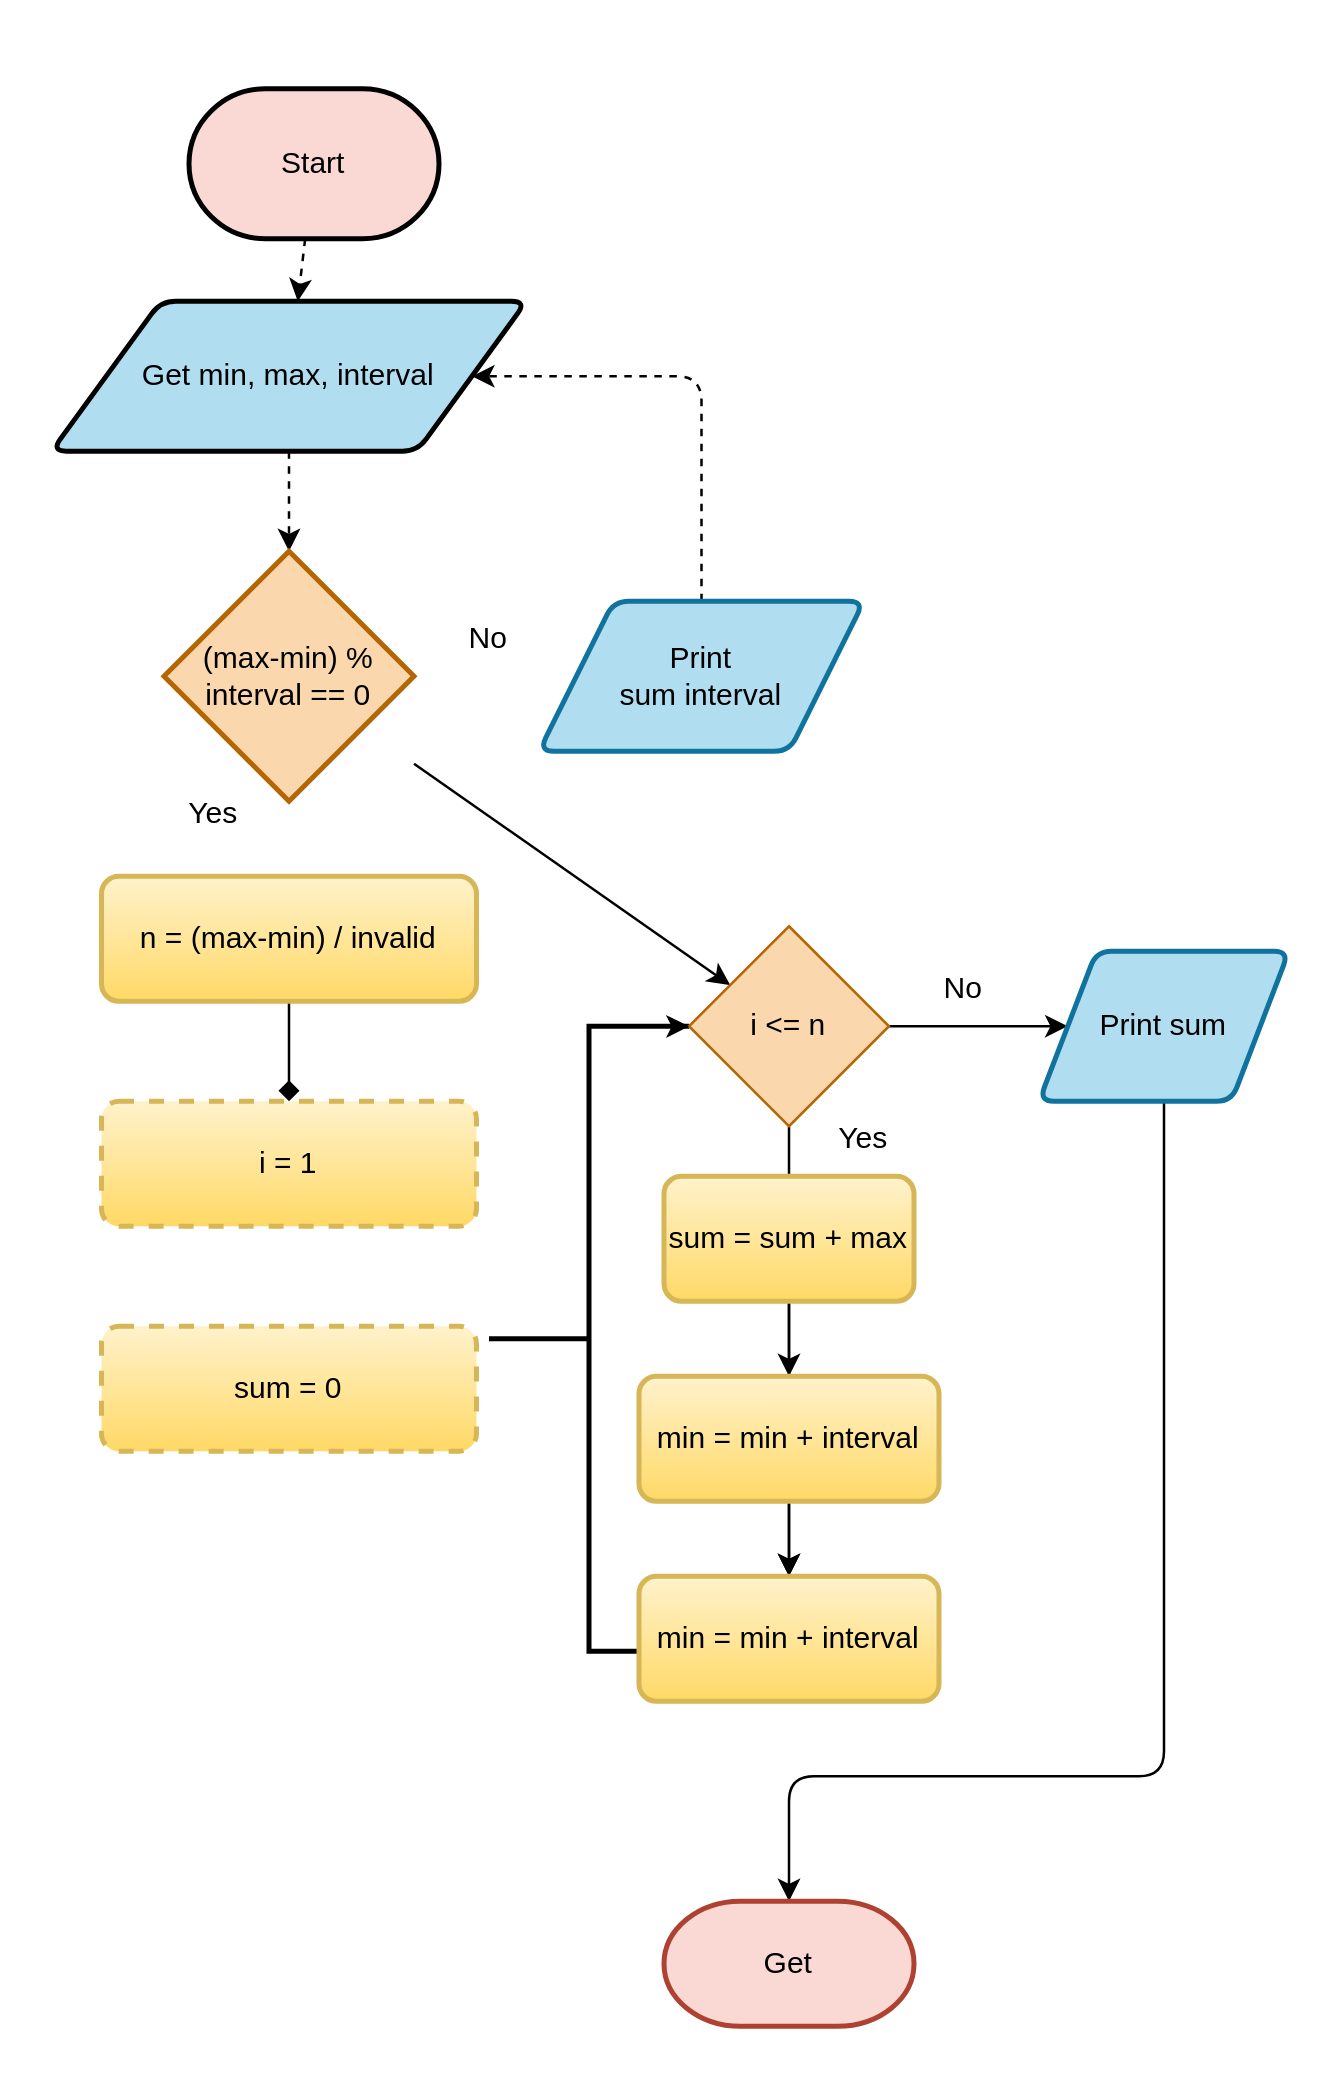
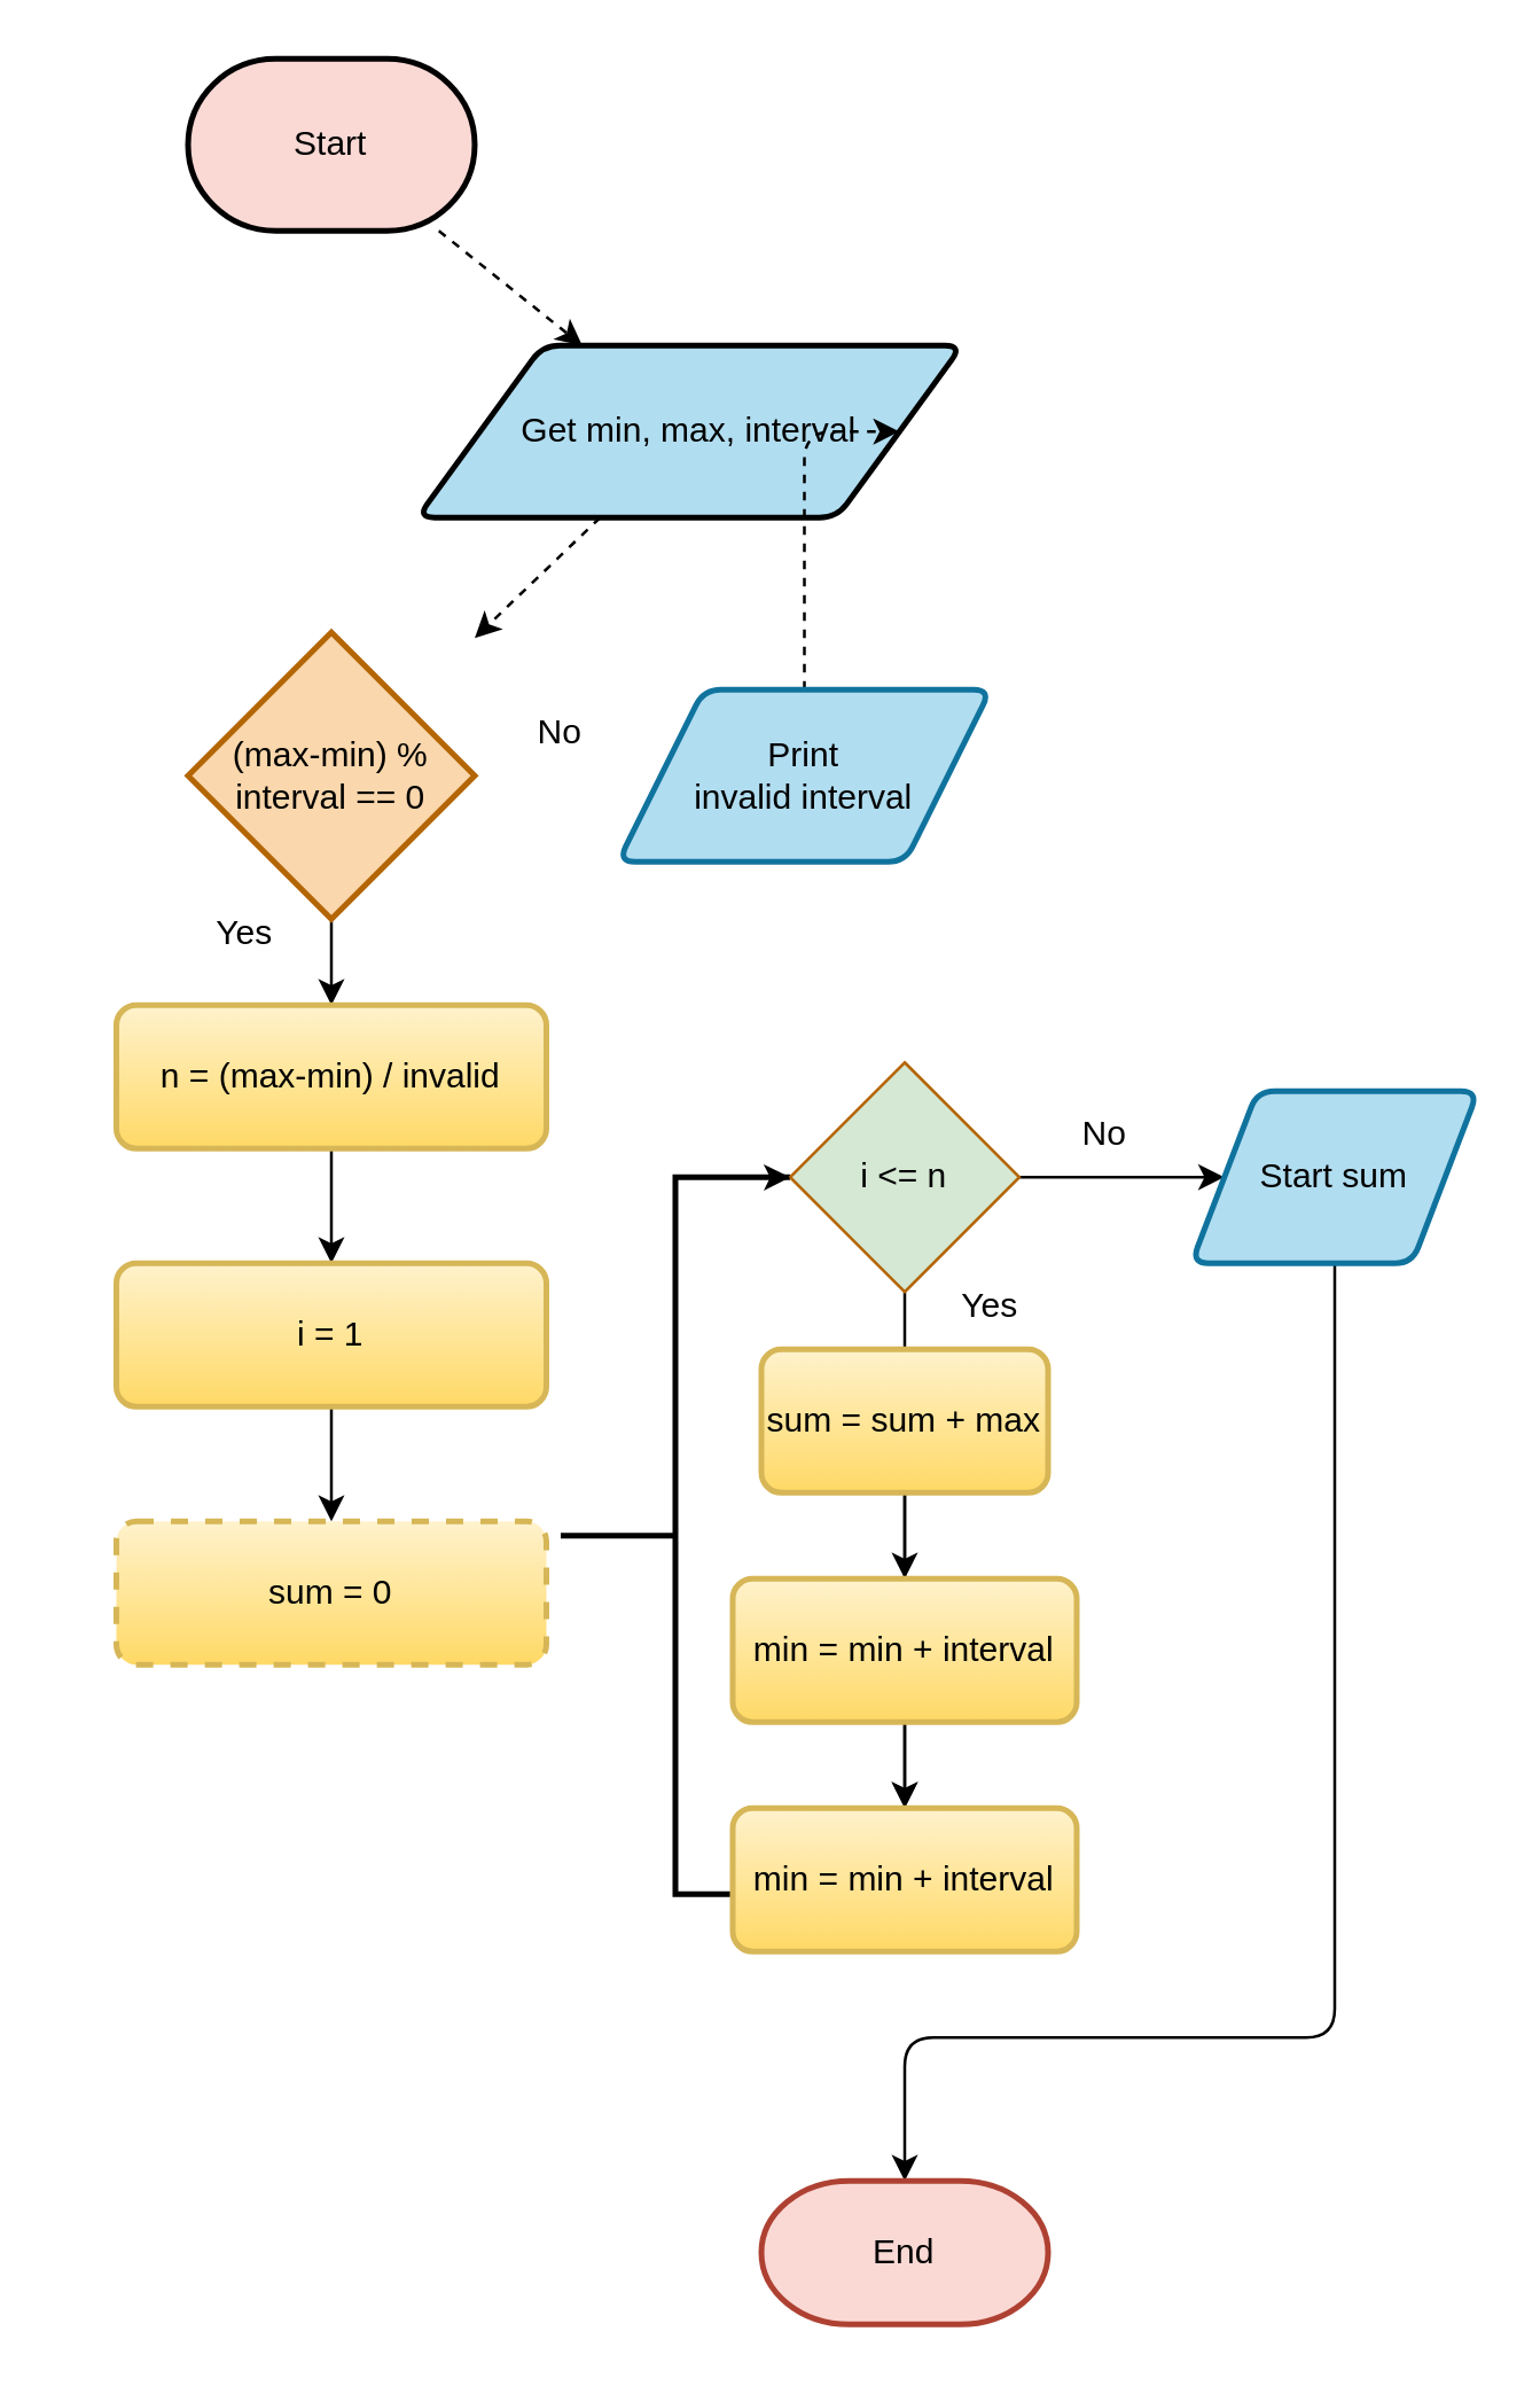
  <mxCell id="0" />
  <mxCell id="1" parent="0" />
  <mxCell id="2" value="" style="edgeStyle=none;html=1;dashed=1;" parent="1" source="3" target="5" edge="1"><mxGeometry relative="1" as="geometry" /></mxCell>
- <mxCell id="3" value="&lt;font color=&quot;#000000&quot;&gt;Start&lt;/font&gt;" style="strokeWidth=2;html=1;shape=mxgraph.flowchart.terminator;whiteSpace=wrap;fillColor=#fad9d5;strokeColor=#000000;" parent="1" vertex="1"><mxGeometry x="75" y="35" width="100" height="60" as="geometry" /></mxCell>
+ <mxCell id="3" value="&lt;font color=&quot;#000000&quot;&gt;Start&lt;/font&gt;" style="strokeWidth=2;html=1;shape=mxgraph.flowchart.terminator;whiteSpace=wrap;fillColor=#fad9d5;strokeColor=#000000;" parent="1" vertex="1"><mxGeometry x="65" y="20" width="100" height="60" as="geometry" /></mxCell>
  <mxCell id="4" value="" style="edgeStyle=none;html=1;dashed=1;" parent="1" source="5" target="7" edge="1"><mxGeometry relative="1" as="geometry" /></mxCell>
- <mxCell id="5" value="&lt;font color=&quot;#000000&quot;&gt;Get min, max, interval&lt;/font&gt;" style="shape=parallelogram;html=1;strokeWidth=2;perimeter=parallelogramPerimeter;whiteSpace=wrap;rounded=1;arcSize=12;size=0.23;fillColor=#b1ddf0;strokeColor=#000000;" parent="1" vertex="1"><mxGeometry x="20" y="120" width="190" height="60" as="geometry" /></mxCell>
- <mxCell id="6" value="" style="edgeStyle=none;html=1;" parent="1" source="7" target="20" edge="1"><mxGeometry relative="1" as="geometry" /></mxCell>
+ <mxCell id="5" value="&lt;font color=&quot;#000000&quot;&gt;Get min, max, interval&lt;/font&gt;" style="shape=parallelogram;html=1;strokeWidth=2;perimeter=parallelogramPerimeter;whiteSpace=wrap;rounded=1;arcSize=12;size=0.23;fillColor=#b1ddf0;strokeColor=#000000;" parent="1" vertex="1"><mxGeometry x="145" y="120" width="190" height="60" as="geometry" /></mxCell>
+ <mxCell id="6" value="" style="edgeStyle=none;html=1;" parent="1" source="7" target="11" edge="1"><mxGeometry relative="1" as="geometry" /></mxCell>
  <mxCell id="7" value="&lt;font color=&quot;#000000&quot;&gt;(max-min) % interval == 0&lt;/font&gt;" style="strokeWidth=2;html=1;shape=mxgraph.flowchart.decision;whiteSpace=wrap;strokeColor=#b46504;fillColor=#fad7ac;" parent="1" vertex="1"><mxGeometry x="65" y="220" width="100" height="100" as="geometry" /></mxCell>
  <mxCell id="8" value="" style="edgeStyle=none;html=1;entryX=1;entryY=0.5;entryDx=0;entryDy=0;dashed=1;" parent="1" source="9" target="5" edge="1"><mxGeometry relative="1" as="geometry"><mxPoint x="276.25" y="180" as="targetPoint" /><Array as="points"><mxPoint x="280" y="150" /></Array></mxGeometry></mxCell>
- <mxCell id="9" value="&lt;font color=&quot;#000000&quot;&gt;Print&lt;br&gt;sum interval&lt;/font&gt;" style="shape=parallelogram;html=1;strokeWidth=2;perimeter=parallelogramPerimeter;whiteSpace=wrap;rounded=1;arcSize=12;size=0.23;strokeColor=#10739e;fillColor=#b1ddf0;" parent="1" vertex="1"><mxGeometry x="215" y="240" width="130" height="60" as="geometry" /></mxCell>
- <mxCell id="10" value="" style="edgeStyle=none;html=1;endArrow=diamond;" parent="1" source="11" target="13" edge="1"><mxGeometry relative="1" as="geometry" /></mxCell>
+ <mxCell id="9" value="&lt;font color=&quot;#000000&quot;&gt;Print&lt;br&gt;invalid interval&lt;/font&gt;" style="shape=parallelogram;html=1;strokeWidth=2;perimeter=parallelogramPerimeter;whiteSpace=wrap;rounded=1;arcSize=12;size=0.23;strokeColor=#10739e;fillColor=#b1ddf0;" parent="1" vertex="1"><mxGeometry x="215" y="240" width="130" height="60" as="geometry" /></mxCell>
+ <mxCell id="10" value="" style="edgeStyle=none;html=1;" parent="1" source="11" target="13" edge="1"><mxGeometry relative="1" as="geometry" /></mxCell>
  <mxCell id="11" value="&lt;font color=&quot;#000000&quot;&gt;n = (max-min) / invalid&lt;/font&gt;" style="rounded=1;whiteSpace=wrap;html=1;absoluteArcSize=1;arcSize=14;strokeWidth=2;strokeColor=#d6b656;fillColor=#fff2cc;gradientColor=#ffd966;" parent="1" vertex="1"><mxGeometry x="40" y="350" width="150" height="50" as="geometry" /></mxCell>
- <mxCell id="13" value="&lt;font color=&quot;#000000&quot;&gt;i = 1&lt;/font&gt;" style="rounded=1;whiteSpace=wrap;html=1;absoluteArcSize=1;arcSize=14;strokeWidth=2;strokeColor=#d6b656;fillColor=#fff2cc;gradientColor=#ffd966;dashed=1;" parent="1" vertex="1"><mxGeometry x="40" y="440" width="150" height="50" as="geometry" /></mxCell>
+ <mxCell id="12" value="" style="edgeStyle=none;html=1;" parent="1" source="13" target="14" edge="1"><mxGeometry relative="1" as="geometry" /></mxCell>
+ <mxCell id="13" value="&lt;font color=&quot;#000000&quot;&gt;i = 1&lt;/font&gt;" style="rounded=1;whiteSpace=wrap;html=1;absoluteArcSize=1;arcSize=14;strokeWidth=2;strokeColor=#d6b656;fillColor=#fff2cc;gradientColor=#ffd966;" parent="1" vertex="1"><mxGeometry x="40" y="440" width="150" height="50" as="geometry" /></mxCell>
  <mxCell id="14" value="&lt;font color=&quot;#000000&quot;&gt;sum = 0&lt;/font&gt;" style="rounded=1;whiteSpace=wrap;html=1;absoluteArcSize=1;arcSize=14;strokeWidth=2;strokeColor=#d6b656;fillColor=#fff2cc;gradientColor=#ffd966;dashed=1;" parent="1" vertex="1"><mxGeometry x="40" y="530" width="150" height="50" as="geometry" /></mxCell>
  <mxCell id="15" value="No" style="text;html=1;strokeColor=none;fillColor=none;align=center;verticalAlign=middle;whiteSpace=wrap;rounded=0;" parent="1" vertex="1"><mxGeometry x="165" y="240" width="60" height="30" as="geometry" /></mxCell>
  <mxCell id="16" value="Yes" style="text;html=1;strokeColor=none;fillColor=none;align=center;verticalAlign=middle;whiteSpace=wrap;rounded=0;" parent="1" vertex="1"><mxGeometry x="55" y="310" width="60" height="30" as="geometry" /></mxCell>
  <mxCell id="17" value="" style="strokeWidth=2;html=1;shape=mxgraph.flowchart.annotation_2;align=left;labelPosition=right;pointerEvents=1;" parent="1" vertex="1"><mxGeometry x="195" y="410" width="80" height="250" as="geometry" /></mxCell>
  <mxCell id="18" value="" style="edgeStyle=none;html=1;" parent="1" source="20" target="24" edge="1"><mxGeometry relative="1" as="geometry" /></mxCell>
  <mxCell id="19" value="" style="edgeStyle=none;html=1;" parent="1" source="20" target="29" edge="1"><mxGeometry relative="1" as="geometry" /></mxCell>
- <mxCell id="20" value="&lt;font color=&quot;#000000&quot;&gt;i &amp;lt;= n&lt;/font&gt;" style="rhombus;whiteSpace=wrap;html=1;strokeColor=#b46504;fillColor=#fad7ac;" parent="1" vertex="1"><mxGeometry x="275" y="370" width="80" height="80" as="geometry" /></mxCell>
+ <mxCell id="20" value="&lt;font color=&quot;#000000&quot;&gt;i &amp;lt;= n&lt;/font&gt;" style="rhombus;whiteSpace=wrap;html=1;strokeColor=#b46504;fillColor=#d5e8d4;" parent="1" vertex="1"><mxGeometry x="275" y="370" width="80" height="80" as="geometry" /></mxCell>
  <mxCell id="21" value="" style="edgeStyle=none;html=1;" parent="1" source="22" target="25" edge="1"><mxGeometry relative="1" as="geometry" /></mxCell>
  <mxCell id="22" value="&lt;font color=&quot;#000000&quot;&gt;sum = sum + max&lt;/font&gt;" style="rounded=1;whiteSpace=wrap;html=1;absoluteArcSize=1;arcSize=14;strokeWidth=2;strokeColor=#d6b656;fillColor=#fff2cc;gradientColor=#ffd966;" parent="1" vertex="1"><mxGeometry x="265" y="470" width="100" height="50" as="geometry" /></mxCell>
  <mxCell id="23" value="" style="edgeStyle=none;html=1;" parent="1" source="24" target="25" edge="1"><mxGeometry relative="1" as="geometry" /></mxCell>
  <mxCell id="24" value="&lt;font color=&quot;#000000&quot;&gt;min = min + interval&lt;/font&gt;" style="rounded=1;whiteSpace=wrap;html=1;absoluteArcSize=1;arcSize=14;strokeWidth=2;strokeColor=#d6b656;fillColor=#fff2cc;gradientColor=#ffd966;" parent="1" vertex="1"><mxGeometry x="255" y="550" width="120" height="50" as="geometry" /></mxCell>
  <mxCell id="25" value="&lt;font color=&quot;#000000&quot;&gt;min = min + interval&lt;/font&gt;" style="rounded=1;whiteSpace=wrap;html=1;absoluteArcSize=1;arcSize=14;strokeWidth=2;strokeColor=#d6b656;fillColor=#fff2cc;gradientColor=#ffd966;" parent="1" vertex="1"><mxGeometry x="255" y="630" width="120" height="50" as="geometry" /></mxCell>
  <mxCell id="26" value="Yes" style="text;html=1;strokeColor=none;fillColor=none;align=center;verticalAlign=middle;whiteSpace=wrap;rounded=0;" parent="1" vertex="1"><mxGeometry x="315" y="440" width="60" height="30" as="geometry" /></mxCell>
  <mxCell id="27" value="" style="endArrow=classic;html=1;exitX=0.654;exitY=0.001;exitDx=0;exitDy=0;exitPerimeter=0;" parent="1" source="17" edge="1"><mxGeometry width="50" height="50" relative="1" as="geometry"><mxPoint x="255" y="520" as="sourcePoint" /><mxPoint x="275" y="410" as="targetPoint" /><Array as="points"><mxPoint x="275" y="410" /></Array></mxGeometry></mxCell>
  <mxCell id="28" style="edgeStyle=none;html=1;exitX=0.5;exitY=1;exitDx=0;exitDy=0;entryX=0.5;entryY=0;entryDx=0;entryDy=0;entryPerimeter=0;" parent="1" source="29" target="30" edge="1"><mxGeometry relative="1" as="geometry"><Array as="points"><mxPoint x="465" y="710" /><mxPoint x="315" y="710" /></Array></mxGeometry></mxCell>
- <mxCell id="29" value="&lt;font color=&quot;#000000&quot;&gt;Print sum&lt;/font&gt;" style="shape=parallelogram;html=1;strokeWidth=2;perimeter=parallelogramPerimeter;whiteSpace=wrap;rounded=1;arcSize=12;size=0.23;strokeColor=#10739e;fillColor=#b1ddf0;" parent="1" vertex="1"><mxGeometry x="415" y="380" width="100" height="60" as="geometry" /></mxCell>
- <mxCell id="30" value="&lt;font color=&quot;#000000&quot;&gt;Get&lt;/font&gt;" style="strokeWidth=2;html=1;shape=mxgraph.flowchart.terminator;whiteSpace=wrap;strokeColor=#ae4132;fillColor=#fad9d5;" parent="1" vertex="1"><mxGeometry x="265" y="760" width="100" height="50" as="geometry" /></mxCell>
+ <mxCell id="29" value="&lt;font color=&quot;#000000&quot;&gt;Start sum&lt;/font&gt;" style="shape=parallelogram;html=1;strokeWidth=2;perimeter=parallelogramPerimeter;whiteSpace=wrap;rounded=1;arcSize=12;size=0.23;strokeColor=#10739e;fillColor=#b1ddf0;" parent="1" vertex="1"><mxGeometry x="415" y="380" width="100" height="60" as="geometry" /></mxCell>
+ <mxCell id="30" value="&lt;font color=&quot;#000000&quot;&gt;End&lt;/font&gt;" style="strokeWidth=2;html=1;shape=mxgraph.flowchart.terminator;whiteSpace=wrap;strokeColor=#ae4132;fillColor=#fad9d5;" parent="1" vertex="1"><mxGeometry x="265" y="760" width="100" height="50" as="geometry" /></mxCell>
  <mxCell id="31" value="No" style="text;html=1;strokeColor=none;fillColor=none;align=center;verticalAlign=middle;whiteSpace=wrap;rounded=0;" parent="1" vertex="1"><mxGeometry x="355" y="380" width="60" height="30" as="geometry" /></mxCell>
